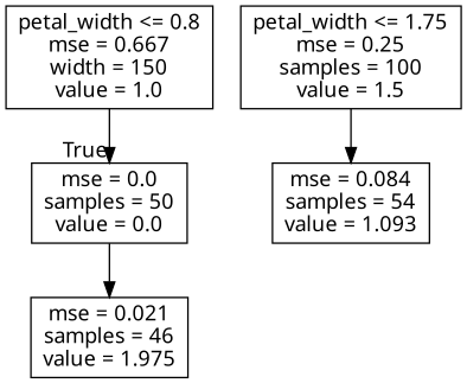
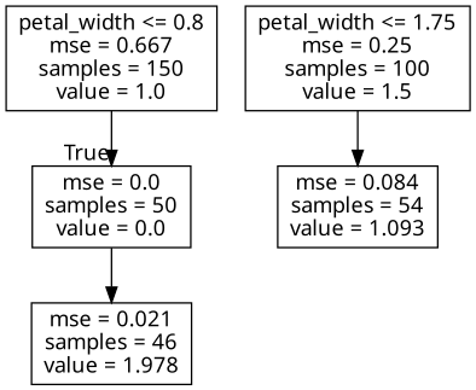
  digraph {
    fontname="Noto Sans"
    node [fontname="Noto Sans" shape=box]
    edge [fontname="Noto Sans"]
-   n1 [label="petal_width <= 0.8\nmse = 0.667\nwidth = 150\nvalue = 1.0"]
+   n1 [label="petal_width <= 0.8\nmse = 0.667\nsamples = 150\nvalue = 1.0"]
    n2 [label="mse = 0.0\nsamples = 50\nvalue = 0.0"]
-   n3 [label="mse = 0.021\nsamples = 46\nvalue = 1.975"]
+   n3 [label="mse = 0.021\nsamples = 46\nvalue = 1.978"]
    n4 [label="petal_width <= 1.75\nmse = 0.25\nsamples = 100\nvalue = 1.5"]
    n5 [label="mse = 0.084\nsamples = 54\nvalue = 1.093"]
    n1 -> n2 [headlabel=True labelangle=45 labeldistance=2.5]
    n2 -> n3
    n4 -> n5
  }
